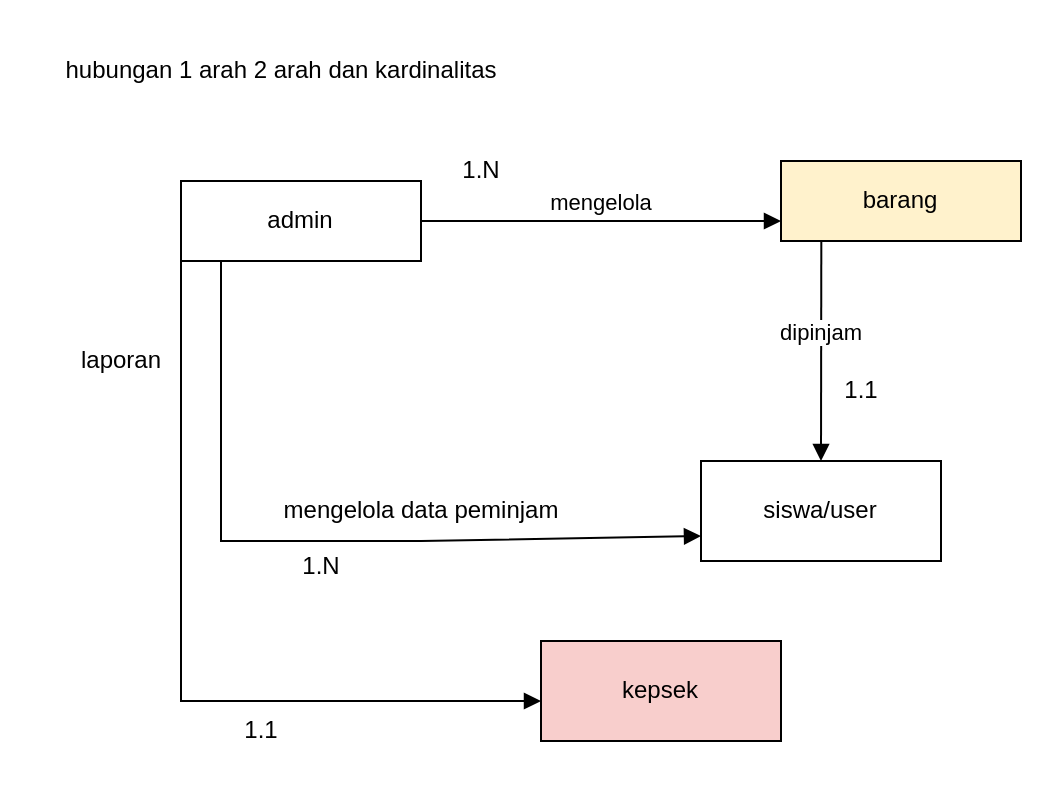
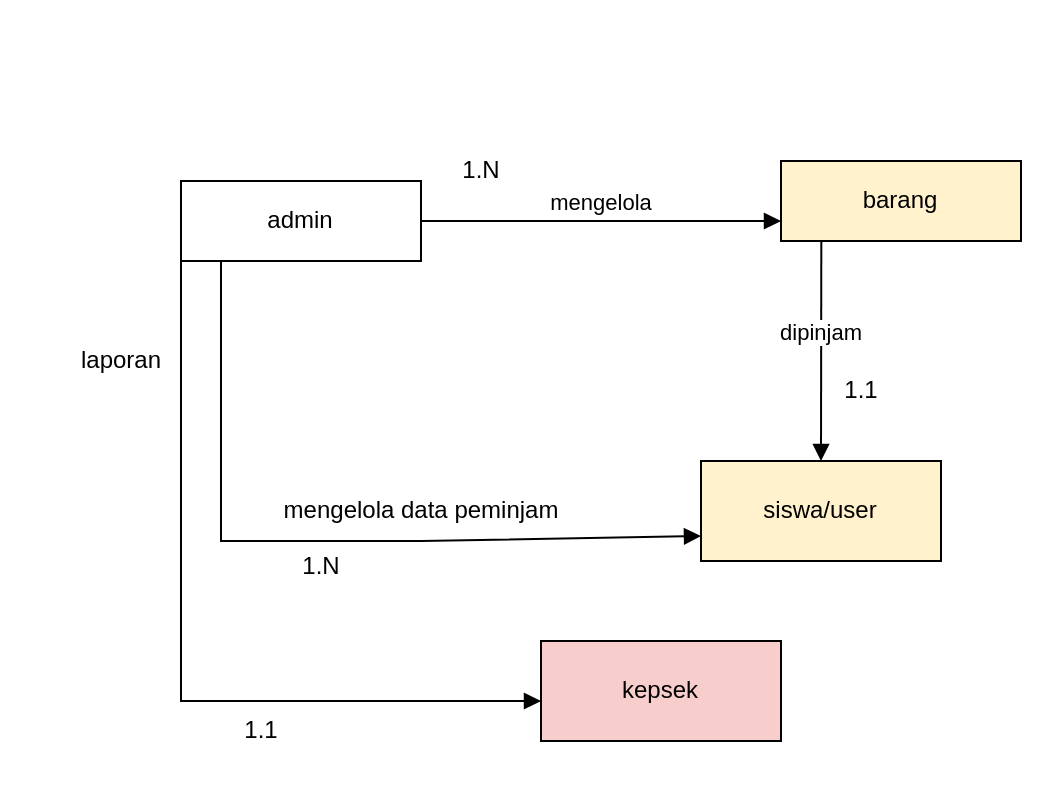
  <mxCell id="0" />
  <mxCell id="1" parent="0" />
- <mxCell id="2" value="hubungan 1 arah 2 arah dan kardinalitas" style="text;html=1;align=center;verticalAlign=middle;resizable=0;points=[];autosize=1;strokeColor=none;fillColor=none;" vertex="1" parent="1"><mxGeometry x="20" y="20" width="240" height="30" as="geometry" /></mxCell>
  <mxCell id="3" value="admin" style="rounded=0;whiteSpace=wrap;html=1;" vertex="1" parent="1"><mxGeometry x="90" y="90" width="120" height="40" as="geometry" /></mxCell>
  <mxCell id="4" value="" style="html=1;verticalAlign=bottom;endArrow=block;curved=0;rounded=0;exitX=0;exitY=1;exitDx=0;exitDy=0;" edge="1" parent="1" source="3"><mxGeometry width="80" relative="1" as="geometry"><mxPoint x="100" y="230" as="sourcePoint" /><mxPoint x="270" y="350" as="targetPoint" /><Array as="points"><mxPoint x="90" y="350" /><mxPoint x="160" y="350" /></Array></mxGeometry></mxCell>
  <mxCell id="5" value="mengelola" style="html=1;verticalAlign=bottom;endArrow=block;curved=0;rounded=0;entryX=0;entryY=0.75;entryDx=0;entryDy=0;" edge="1" parent="1" target="7"><mxGeometry width="80" relative="1" as="geometry"><mxPoint x="210" y="110" as="sourcePoint" /><mxPoint x="330" y="110" as="targetPoint" /></mxGeometry></mxCell>
  <mxCell id="6" value="1.N" style="text;html=1;align=center;verticalAlign=middle;resizable=0;points=[];autosize=1;strokeColor=none;fillColor=none;" vertex="1" parent="1"><mxGeometry x="220" y="70" width="40" height="30" as="geometry" /></mxCell>
  <mxCell id="7" value="barang" style="rounded=0;whiteSpace=wrap;html=1;fillColor=#fff2cc;" vertex="1" parent="1"><mxGeometry x="390" y="80" width="120" height="40" as="geometry" /></mxCell>
  <mxCell id="8" value="dipinjam" style="html=1;verticalAlign=bottom;endArrow=block;curved=0;rounded=0;exitX=0.168;exitY=0.993;exitDx=0;exitDy=0;exitPerimeter=0;" edge="1" parent="1" source="7"><mxGeometry width="80" relative="1" as="geometry"><mxPoint x="410" y="130" as="sourcePoint" /><mxPoint x="410" y="230" as="targetPoint" /></mxGeometry></mxCell>
  <mxCell id="9" value="1.1" style="text;html=1;align=center;verticalAlign=middle;resizable=0;points=[];autosize=1;strokeColor=none;fillColor=none;" vertex="1" parent="1"><mxGeometry x="410" y="180" width="40" height="30" as="geometry" /></mxCell>
  <mxCell id="10" value="" style="html=1;verticalAlign=bottom;endArrow=block;curved=0;rounded=0;exitX=0;exitY=1;exitDx=0;exitDy=0;entryX=0;entryY=0.75;entryDx=0;entryDy=0;" edge="1" parent="1" target="11"><mxGeometry width="80" relative="1" as="geometry"><mxPoint x="110" y="130" as="sourcePoint" /><mxPoint x="290" y="270" as="targetPoint" /><Array as="points"><mxPoint x="110" y="270" /><mxPoint x="210" y="270" /></Array></mxGeometry></mxCell>
- <mxCell id="11" value="siswa/user" style="rounded=0;whiteSpace=wrap;html=1;" vertex="1" parent="1"><mxGeometry x="350" y="230" width="120" height="50" as="geometry" /></mxCell>
+ <mxCell id="11" value="siswa/user" style="rounded=0;whiteSpace=wrap;html=1;fillColor=#fff2cc;" vertex="1" parent="1"><mxGeometry x="350" y="230" width="120" height="50" as="geometry" /></mxCell>
  <mxCell id="12" value="mengelola data peminjam" style="text;html=1;align=center;verticalAlign=middle;resizable=0;points=[];autosize=1;strokeColor=none;fillColor=none;" vertex="1" parent="1"><mxGeometry x="130" y="240" width="160" height="30" as="geometry" /></mxCell>
  <mxCell id="13" value="1.N" style="text;html=1;align=center;verticalAlign=middle;resizable=0;points=[];autosize=1;strokeColor=none;fillColor=none;" vertex="1" parent="1"><mxGeometry x="140" y="268" width="40" height="30" as="geometry" /></mxCell>
  <mxCell id="14" value="kepsek" style="rounded=0;whiteSpace=wrap;html=1;fillColor=#f8cecc;" vertex="1" parent="1"><mxGeometry x="270" y="320" width="120" height="50" as="geometry" /></mxCell>
  <mxCell id="15" value="1.1" style="text;html=1;align=center;verticalAlign=middle;resizable=0;points=[];autosize=1;strokeColor=none;fillColor=none;" vertex="1" parent="1"><mxGeometry x="110" y="350" width="40" height="30" as="geometry" /></mxCell>
  <mxCell id="16" value="laporan" style="text;html=1;align=center;verticalAlign=middle;resizable=0;points=[];autosize=1;strokeColor=none;fillColor=none;" vertex="1" parent="1"><mxGeometry x="30" y="165" width="60" height="30" as="geometry" /></mxCell>
